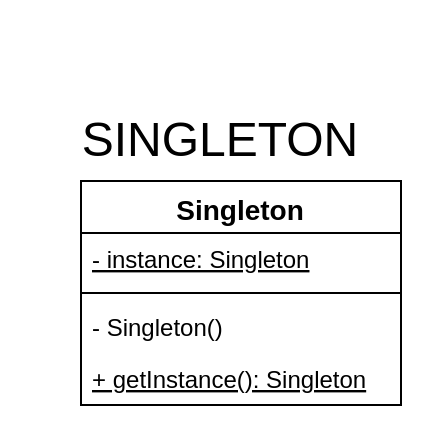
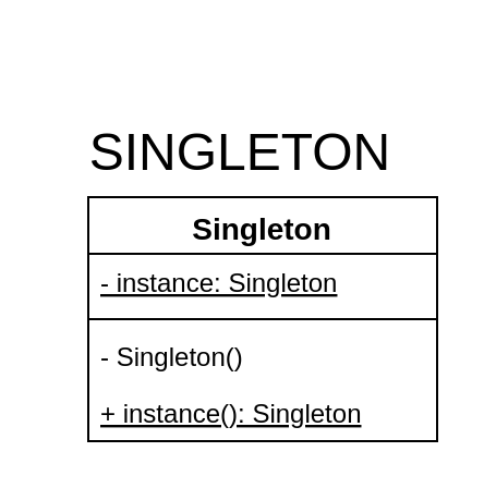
  <mxCell id="0" />
  <mxCell id="1" parent="0" />
  <mxCell id="2" value="SINGLETON" style="text;html=1;strokeColor=none;fillColor=none;align=center;verticalAlign=middle;whiteSpace=wrap;rounded=0;fontSize=24;" vertex="1" parent="1"><mxGeometry x="20" y="20" width="180" height="100" as="geometry" /></mxCell>
  <mxCell id="3" value="Singleton" style="swimlane;fontStyle=1;align=center;verticalAlign=top;childLayout=stackLayout;horizontal=1;startSize=26;horizontalStack=0;resizeParent=1;resizeParentMax=0;resizeLast=0;collapsible=1;marginBottom=0;fontSize=14;" vertex="1" parent="1"><mxGeometry x="40" y="90" width="160" height="112" as="geometry" /></mxCell>
  <mxCell id="4" value="- instance: Singleton" style="text;strokeColor=none;fillColor=none;align=left;verticalAlign=top;spacingLeft=4;spacingRight=4;overflow=hidden;rotatable=0;points=[[0,0.5],[1,0.5]];portConstraint=eastwest;fontStyle=4" vertex="1" parent="3"><mxGeometry y="26" width="160" height="26" as="geometry" /></mxCell>
  <mxCell id="5" value="" style="line;strokeWidth=1;fillColor=none;align=left;verticalAlign=middle;spacingTop=-1;spacingLeft=3;spacingRight=3;rotatable=0;labelPosition=right;points=[];portConstraint=eastwest;" vertex="1" parent="3"><mxGeometry y="52" width="160" height="8" as="geometry" /></mxCell>
  <mxCell id="6" value="- Singleton()" style="text;strokeColor=none;fillColor=none;align=left;verticalAlign=top;spacingLeft=4;spacingRight=4;overflow=hidden;rotatable=0;points=[[0,0.5],[1,0.5]];portConstraint=eastwest;" vertex="1" parent="3"><mxGeometry y="60" width="160" height="26" as="geometry" /></mxCell>
- <mxCell id="7" value="+ getInstance(): Singleton" style="text;strokeColor=none;fillColor=none;align=left;verticalAlign=top;spacingLeft=4;spacingRight=4;overflow=hidden;rotatable=0;points=[[0,0.5],[1,0.5]];portConstraint=eastwest;fontStyle=4" vertex="1" parent="3"><mxGeometry y="86" width="160" height="26" as="geometry" /></mxCell>
+ <mxCell id="7" value="+ instance(): Singleton" style="text;strokeColor=none;fillColor=none;align=left;verticalAlign=top;spacingLeft=4;spacingRight=4;overflow=hidden;rotatable=0;points=[[0,0.5],[1,0.5]];portConstraint=eastwest;fontStyle=4" vertex="1" parent="3"><mxGeometry y="86" width="160" height="26" as="geometry" /></mxCell>
